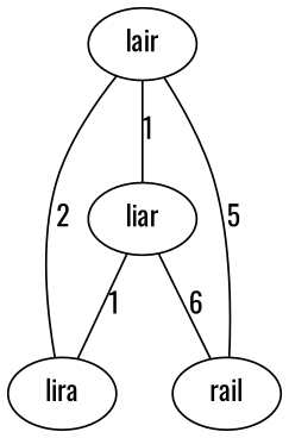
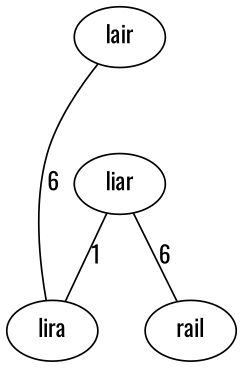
  graph {
    fontname=Oswald
    node [fontname=Oswald]
    edge [fontname=Oswald]
    lair
    liar
    lira
    rail
-   lair -- liar [label=1]
-   lair -- lira [label=2]
-   lair -- rail [label=5]
+   lair -- lira [label=6]
    liar -- lira [label=1]
    liar -- rail [label=6]
  }
